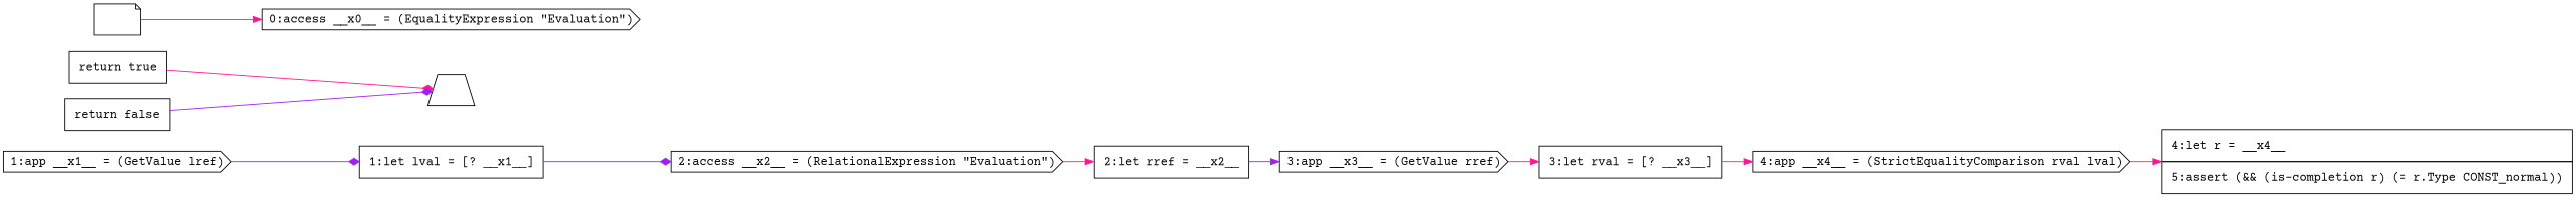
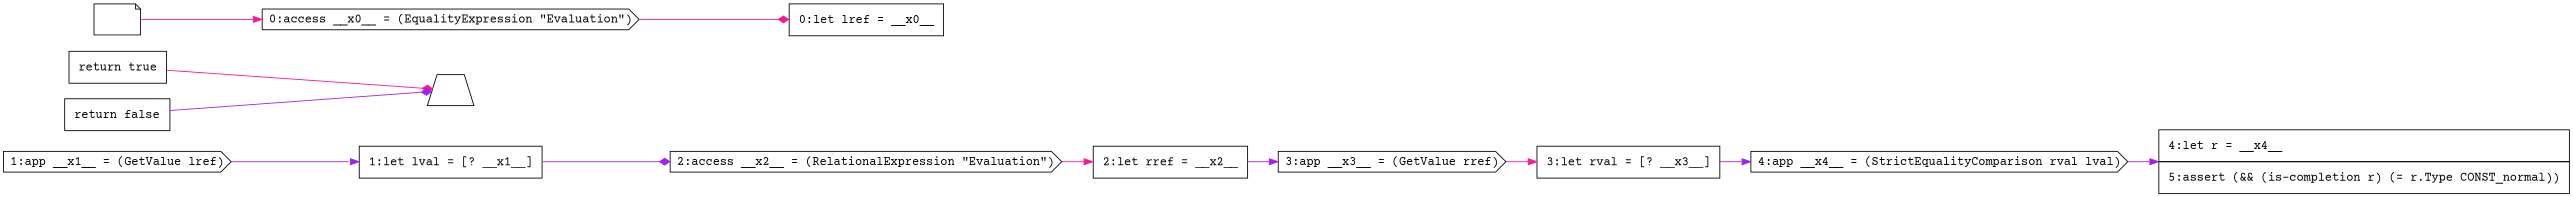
  digraph {
    fontname="Courier Prime"
    rankdir=LR
    node [color=black fillcolor=white fontname="Courier Prime" shape=none style=filled]
    edge [arrowhead=normal color=deeppink fontname="Courier Prime"]
    n1 [label=<<font color="black">3:app __x3__ = (GetValue rref)</font>> shape=cds]
    n2 [label=<<font color="black">     <table border="0" cellborder="1" cellspacing="0" cellpadding="10">       <tr><td align="left">3:let rval = [? __x3__]</td></tr>     </table>   </font>> margin=0]
    n3 [label=<<font color="black">4:app __x4__ = (StrictEqualityComparison rval lval)</font>> shape=cds]
    n4 [label=<<font color="black">     <table border="0" cellborder="1" cellspacing="0" cellpadding="10">       <tr><td align="left">4:let r = __x4__</td></tr>       <tr><td align="left">5:assert (&amp;&amp; (is-completion r) (= r.Type CONST_normal))</td></tr>     </table>   </font>> margin=0]
    n5 [label=<<font color="black">     <table border="0" cellborder="1" cellspacing="0" cellpadding="10">       <tr><td align="left">1:let lval = [? __x1__]</td></tr>     </table>   </font>> margin=0]
    n6 [label=<<font color="black">2:access __x2__ = (RelationalExpression &quot;Evaluation&quot;)</font>> shape=cds]
    n7 [label=<<font color="black">     <table border="0" cellborder="1" cellspacing="0" cellpadding="10">       <tr><td align="left">2:let rref = __x2__</td></tr>     </table>   </font>> margin=0]
    n8 [label=<<font color="black">     <table border="0" cellborder="1" cellspacing="0" cellpadding="10">       <tr><td align="left">return true</td></tr>     </table>   </font>> margin=0]
    n9 [label=" " shape=trapezium]
    n10 [label=<<font color="black">0:access __x0__ = (EqualityExpression &quot;Evaluation&quot;)</font>> shape=cds]
+   n11 [label=<<font color="black">     <table border="0" cellborder="1" cellspacing="0" cellpadding="10">       <tr><td align="left">0:let lref = __x0__</td></tr>     </table>   </font>> margin=0]
    n12 [label=<<font color="black">     <table border="0" cellborder="1" cellspacing="0" cellpadding="10">       <tr><td align="left">return false</td></tr>     </table>   </font>> margin=0]
    n13 [label=" " shape=note]
    n14 [label=<<font color="black">1:app __x1__ = (GetValue lref)</font>> shape=cds]
    n1 -> n2
-   n2 -> n3
-   n3 -> n4
+   n2 -> n3 [color=purple]
+   n3 -> n4 [color=purple]
    n5 -> n6 [arrowhead=diamond color=purple]
    n6 -> n7
    n7 -> n1 [color=purple]
    n8 -> n9 [arrowhead=diamond]
+   n10 -> n11 [arrowhead=diamond]
    n12 -> n9 [arrowhead=diamond color=purple]
    n13 -> n10
-   n14 -> n5 [arrowhead=diamond color=purple]
+   n14 -> n5 [color=purple]
  }
